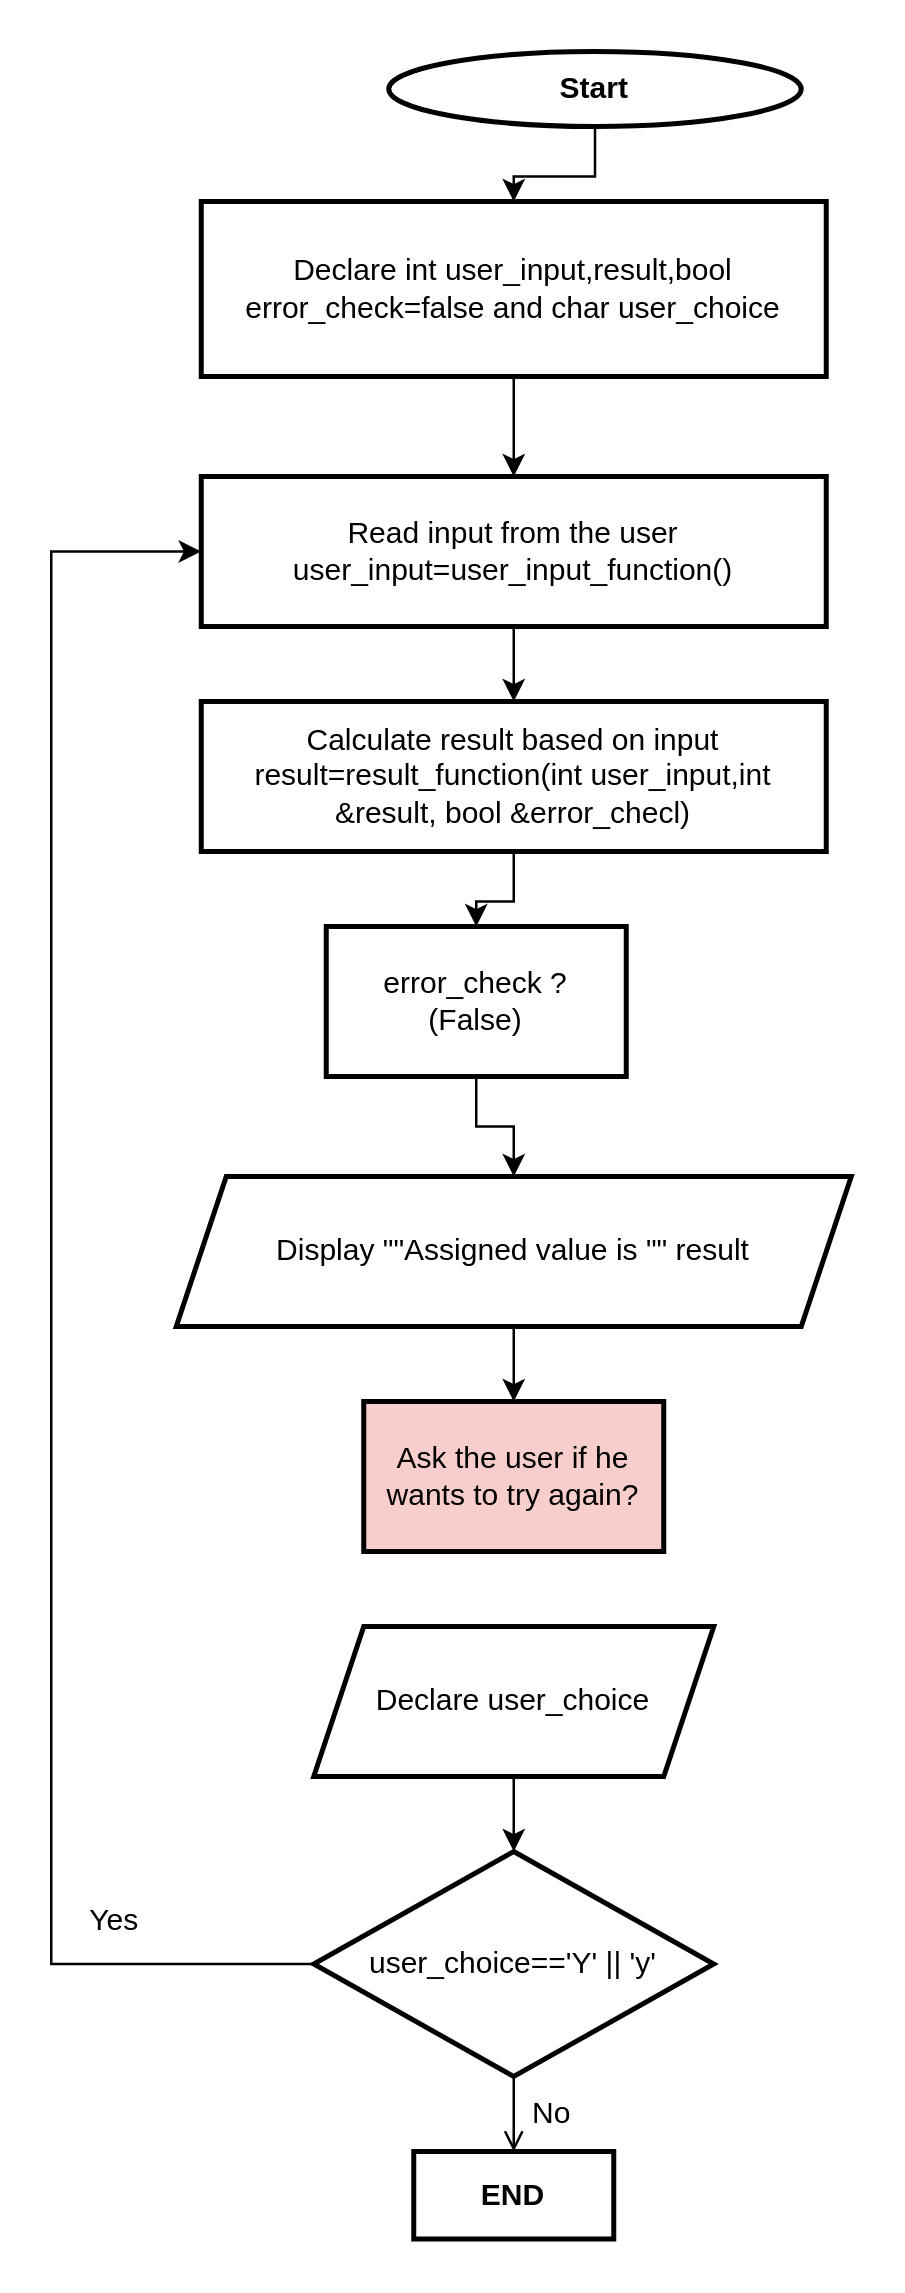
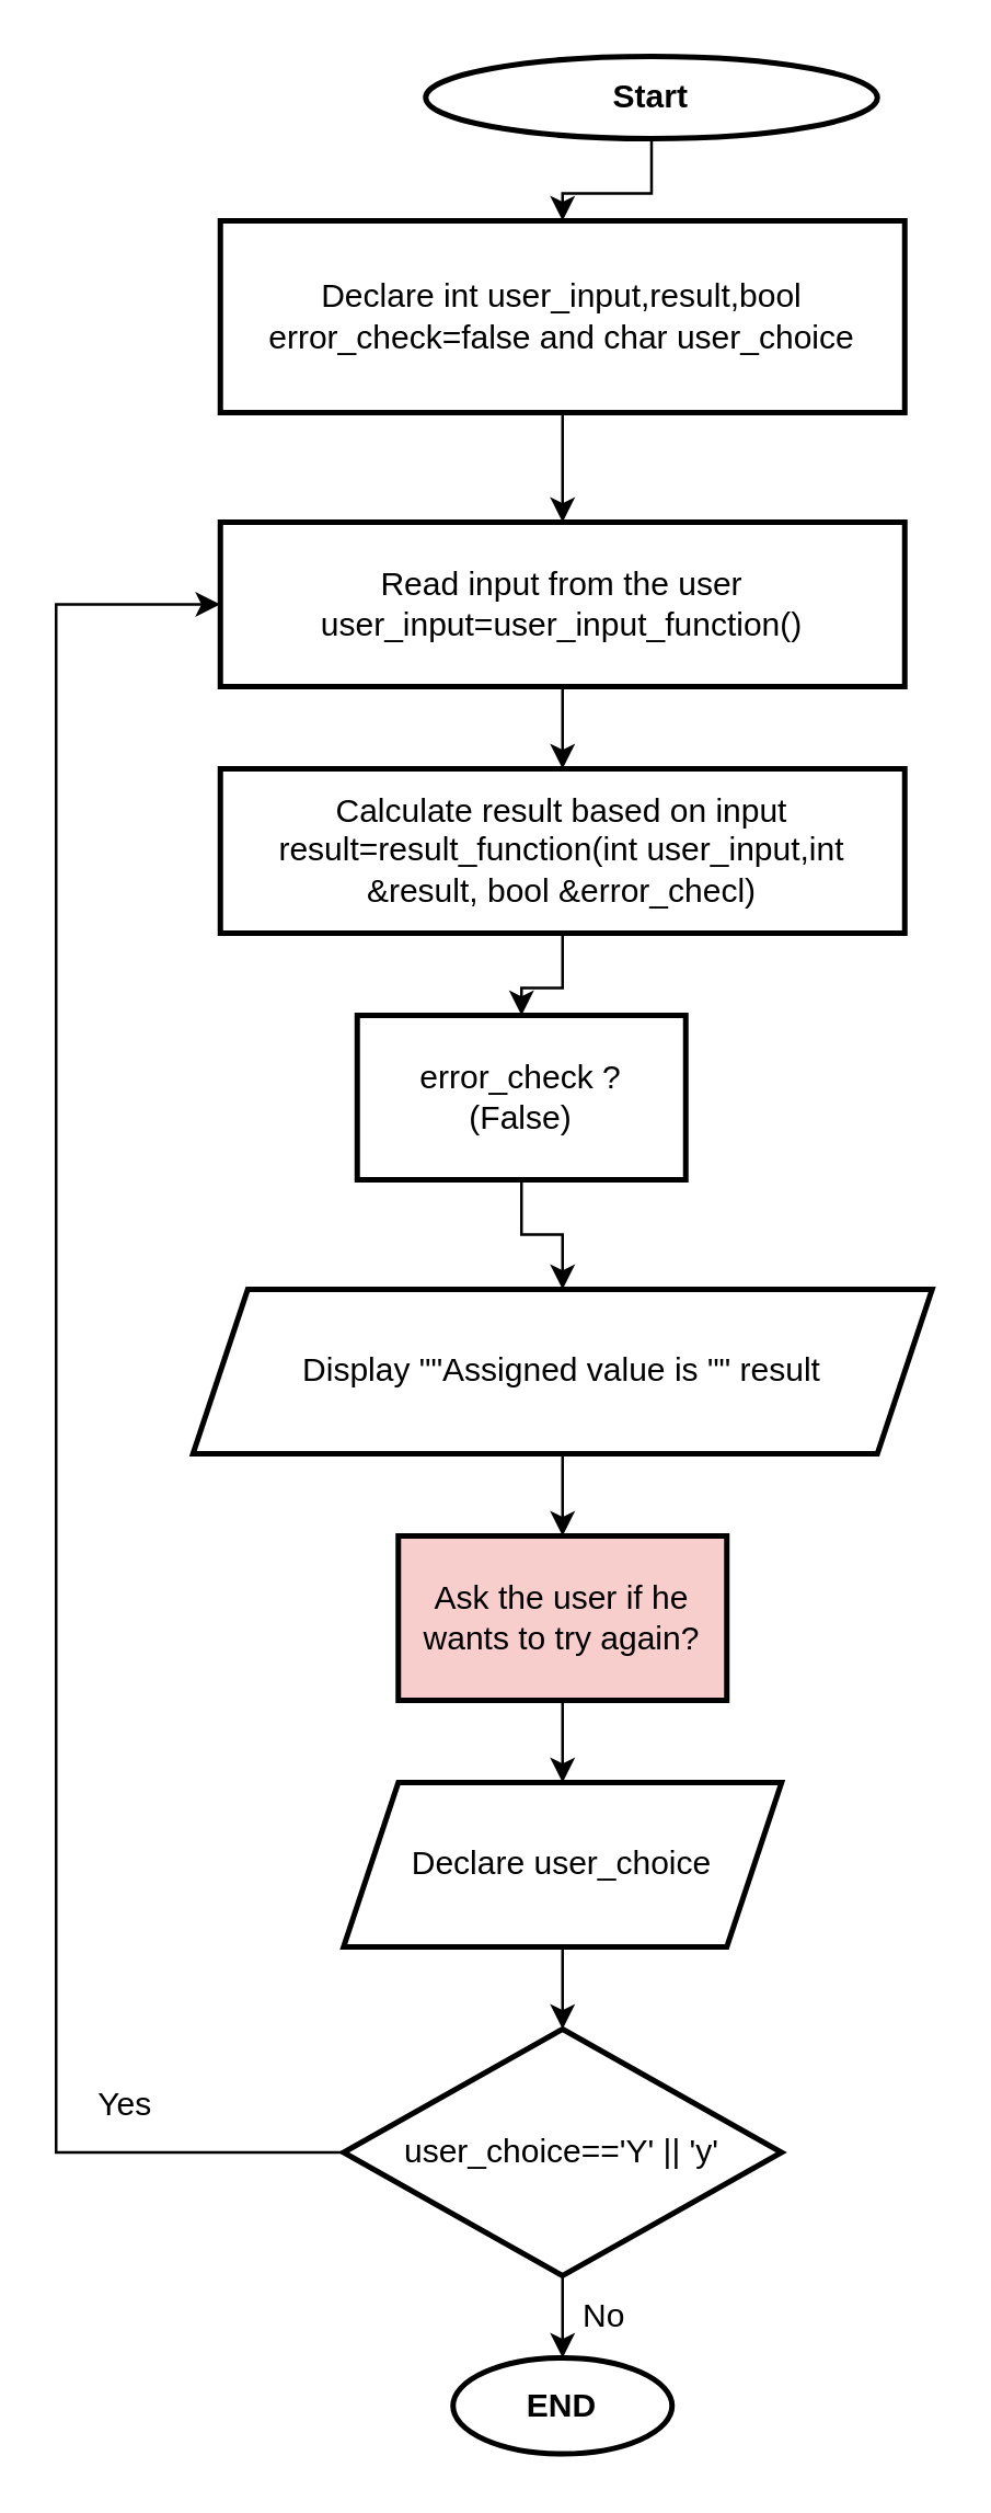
  <mxCell id="0" />
  <mxCell id="1" parent="0" />
  <mxCell id="2" value="" style="edgeStyle=orthogonalEdgeStyle;rounded=0;orthogonalLoop=1;jettySize=auto;html=1;" edge="1" parent="1" source="3" target="5"><mxGeometry relative="1" as="geometry" /></mxCell>
  <mxCell id="3" value="&lt;b&gt;Start&lt;/b&gt;" style="strokeWidth=2;html=1;shape=mxgraph.flowchart.start_1;whiteSpace=wrap;" vertex="1" parent="1"><mxGeometry x="155" y="20" width="165" height="30" as="geometry" /></mxCell>
  <mxCell id="4" value="" style="edgeStyle=orthogonalEdgeStyle;rounded=0;orthogonalLoop=1;jettySize=auto;html=1;" edge="1" parent="1" source="5" target="7"><mxGeometry relative="1" as="geometry" /></mxCell>
  <mxCell id="5" value="Declare int user_input,result,bool error_check=false and char user_choice" style="whiteSpace=wrap;html=1;strokeWidth=2;" vertex="1" parent="1"><mxGeometry x="80" y="80" width="250" height="70" as="geometry" /></mxCell>
  <mxCell id="6" value="" style="edgeStyle=orthogonalEdgeStyle;rounded=0;orthogonalLoop=1;jettySize=auto;html=1;" edge="1" parent="1" source="7" target="9"><mxGeometry relative="1" as="geometry" /></mxCell>
  <mxCell id="7" value="Read input from the user&lt;br&gt;user_input=user_input_function()" style="whiteSpace=wrap;html=1;strokeWidth=2;" vertex="1" parent="1"><mxGeometry x="80" y="190" width="250" height="60" as="geometry" /></mxCell>
  <mxCell id="8" value="" style="edgeStyle=orthogonalEdgeStyle;rounded=0;orthogonalLoop=1;jettySize=auto;html=1;" edge="1" parent="1" source="9" target="11"><mxGeometry relative="1" as="geometry" /></mxCell>
  <mxCell id="9" value="Calculate result based on input&lt;br&gt;result=result_function(int user_input,int &amp;amp;result, bool &amp;amp;error_checl)" style="whiteSpace=wrap;html=1;strokeWidth=2;" vertex="1" parent="1"><mxGeometry x="80" y="280" width="250" height="60" as="geometry" /></mxCell>
  <mxCell id="10" value="" style="edgeStyle=orthogonalEdgeStyle;rounded=0;orthogonalLoop=1;jettySize=auto;html=1;" edge="1" parent="1" source="11" target="13"><mxGeometry relative="1" as="geometry" /></mxCell>
  <mxCell id="11" value="error_check ?&lt;br&gt;(False)" style="whiteSpace=wrap;html=1;strokeWidth=2;" vertex="1" parent="1"><mxGeometry x="130" y="370" width="120" height="60" as="geometry" /></mxCell>
  <mxCell id="12" value="" style="edgeStyle=orthogonalEdgeStyle;rounded=0;orthogonalLoop=1;jettySize=auto;html=1;" edge="1" parent="1" source="13" target="15"><mxGeometry relative="1" as="geometry" /></mxCell>
  <mxCell id="13" value="Display &quot;&quot;Assigned value is &quot;&quot; result" style="shape=parallelogram;perimeter=parallelogramPerimeter;whiteSpace=wrap;html=1;fixedSize=1;strokeWidth=2;" vertex="1" parent="1"><mxGeometry x="70" y="470" width="270" height="60" as="geometry" /></mxCell>
+ <mxCell id="14" value="" style="edgeStyle=orthogonalEdgeStyle;rounded=0;orthogonalLoop=1;jettySize=auto;html=1;" edge="1" parent="1" source="15" target="17"><mxGeometry relative="1" as="geometry" /></mxCell>
  <mxCell id="15" value="Ask the user if he wants to try again?" style="whiteSpace=wrap;html=1;strokeWidth=2;fillColor=#f8cecc;" vertex="1" parent="1"><mxGeometry x="145" y="560" width="120" height="60" as="geometry" /></mxCell>
  <mxCell id="16" value="" style="edgeStyle=orthogonalEdgeStyle;rounded=0;orthogonalLoop=1;jettySize=auto;html=1;" edge="1" parent="1" source="17" target="20"><mxGeometry relative="1" as="geometry" /></mxCell>
  <mxCell id="17" value="Declare user_choice" style="shape=parallelogram;perimeter=parallelogramPerimeter;whiteSpace=wrap;html=1;fixedSize=1;strokeWidth=2;" vertex="1" parent="1"><mxGeometry x="125" y="650" width="160" height="60" as="geometry" /></mxCell>
  <mxCell id="18" style="edgeStyle=orthogonalEdgeStyle;rounded=0;orthogonalLoop=1;jettySize=auto;html=1;exitX=0;exitY=0.5;exitDx=0;exitDy=0;entryX=0;entryY=0.5;entryDx=0;entryDy=0;" edge="1" parent="1" source="20" target="7"><mxGeometry relative="1" as="geometry"><mxPoint x="-20" y="222" as="targetPoint" /><Array as="points"><mxPoint x="20" y="785" /><mxPoint x="20" y="220" /></Array></mxGeometry></mxCell>
- <mxCell id="19" value="" style="edgeStyle=orthogonalEdgeStyle;rounded=0;orthogonalLoop=1;jettySize=auto;html=1;endArrow=open;" edge="1" parent="1" source="20" target="22"><mxGeometry relative="1" as="geometry" /></mxCell>
+ <mxCell id="19" value="" style="edgeStyle=orthogonalEdgeStyle;rounded=0;orthogonalLoop=1;jettySize=auto;html=1;" edge="1" parent="1" source="20" target="22"><mxGeometry relative="1" as="geometry" /></mxCell>
  <mxCell id="20" value="user_choice=='Y' || 'y'" style="rhombus;whiteSpace=wrap;html=1;strokeWidth=2;" vertex="1" parent="1"><mxGeometry x="125" y="740" width="160" height="90" as="geometry" /></mxCell>
  <mxCell id="21" value="Yes" style="text;html=1;align=center;verticalAlign=middle;resizable=0;points=[];autosize=1;strokeColor=none;fillColor=none;" vertex="1" parent="1"><mxGeometry x="25" y="753" width="40" height="30" as="geometry" /></mxCell>
- <mxCell id="22" value="&lt;b&gt;END&lt;/b&gt;" style="whiteSpace=wrap;html=1;strokeWidth=2;rounded=0;" vertex="1" parent="1"><mxGeometry x="165" y="860" width="80" height="35" as="geometry" /></mxCell>
+ <mxCell id="22" value="&lt;b&gt;END&lt;/b&gt;" style="ellipse;whiteSpace=wrap;html=1;strokeWidth=2;" vertex="1" parent="1"><mxGeometry x="165" y="860" width="80" height="35" as="geometry" /></mxCell>
  <mxCell id="23" value="No" style="text;html=1;align=center;verticalAlign=middle;resizable=0;points=[];autosize=1;strokeColor=none;fillColor=none;" vertex="1" parent="1"><mxGeometry x="200" y="830" width="40" height="30" as="geometry" /></mxCell>
